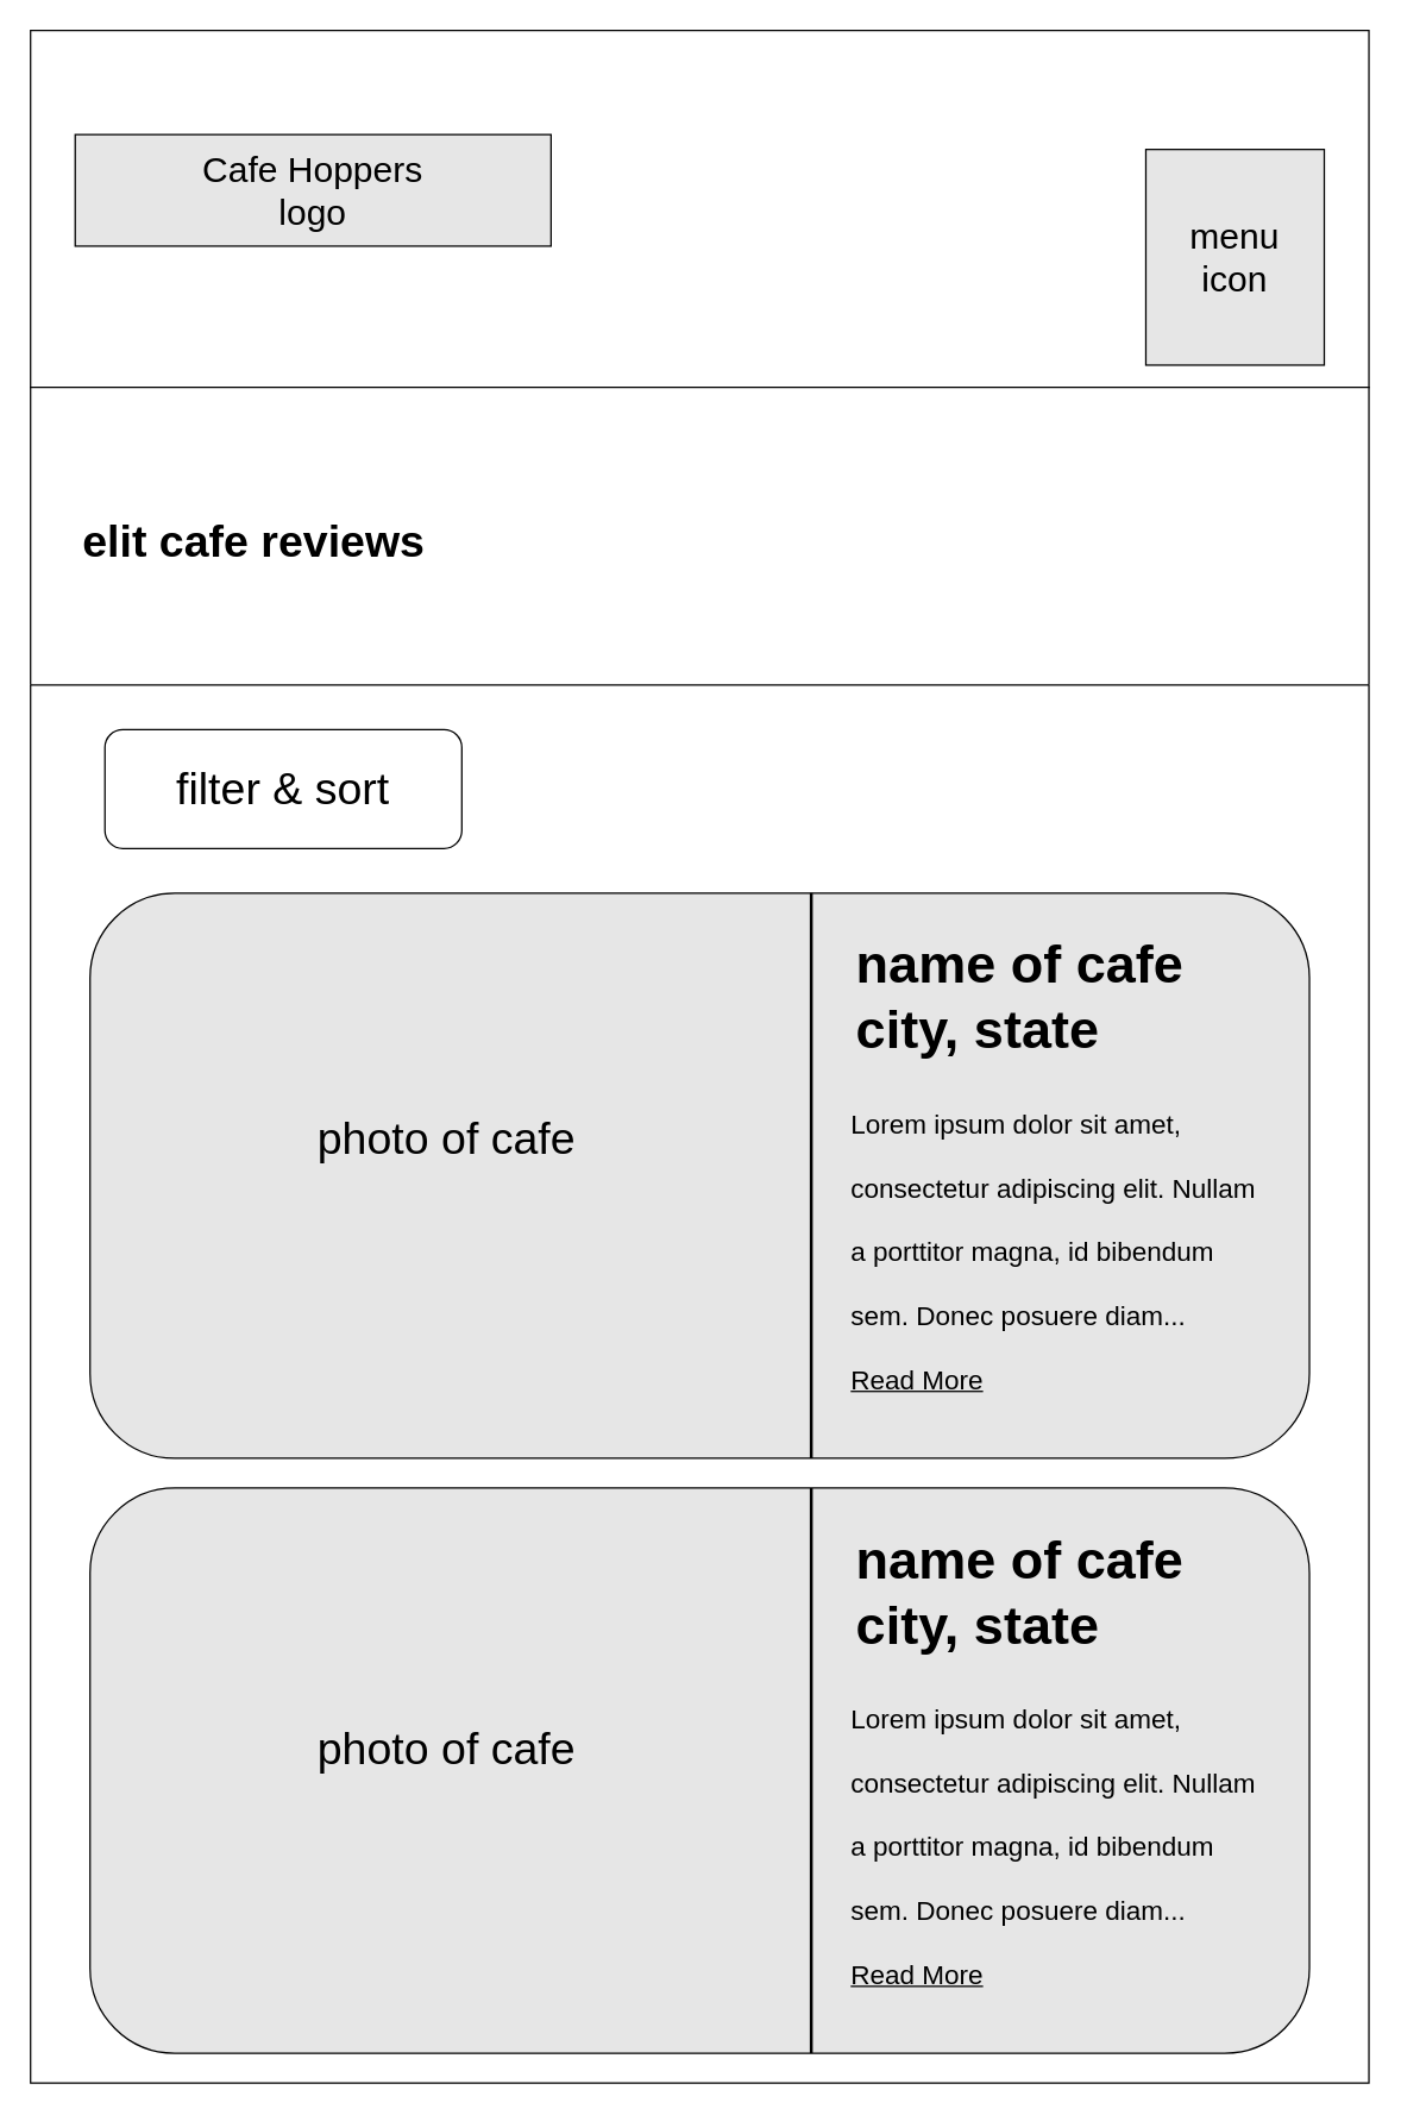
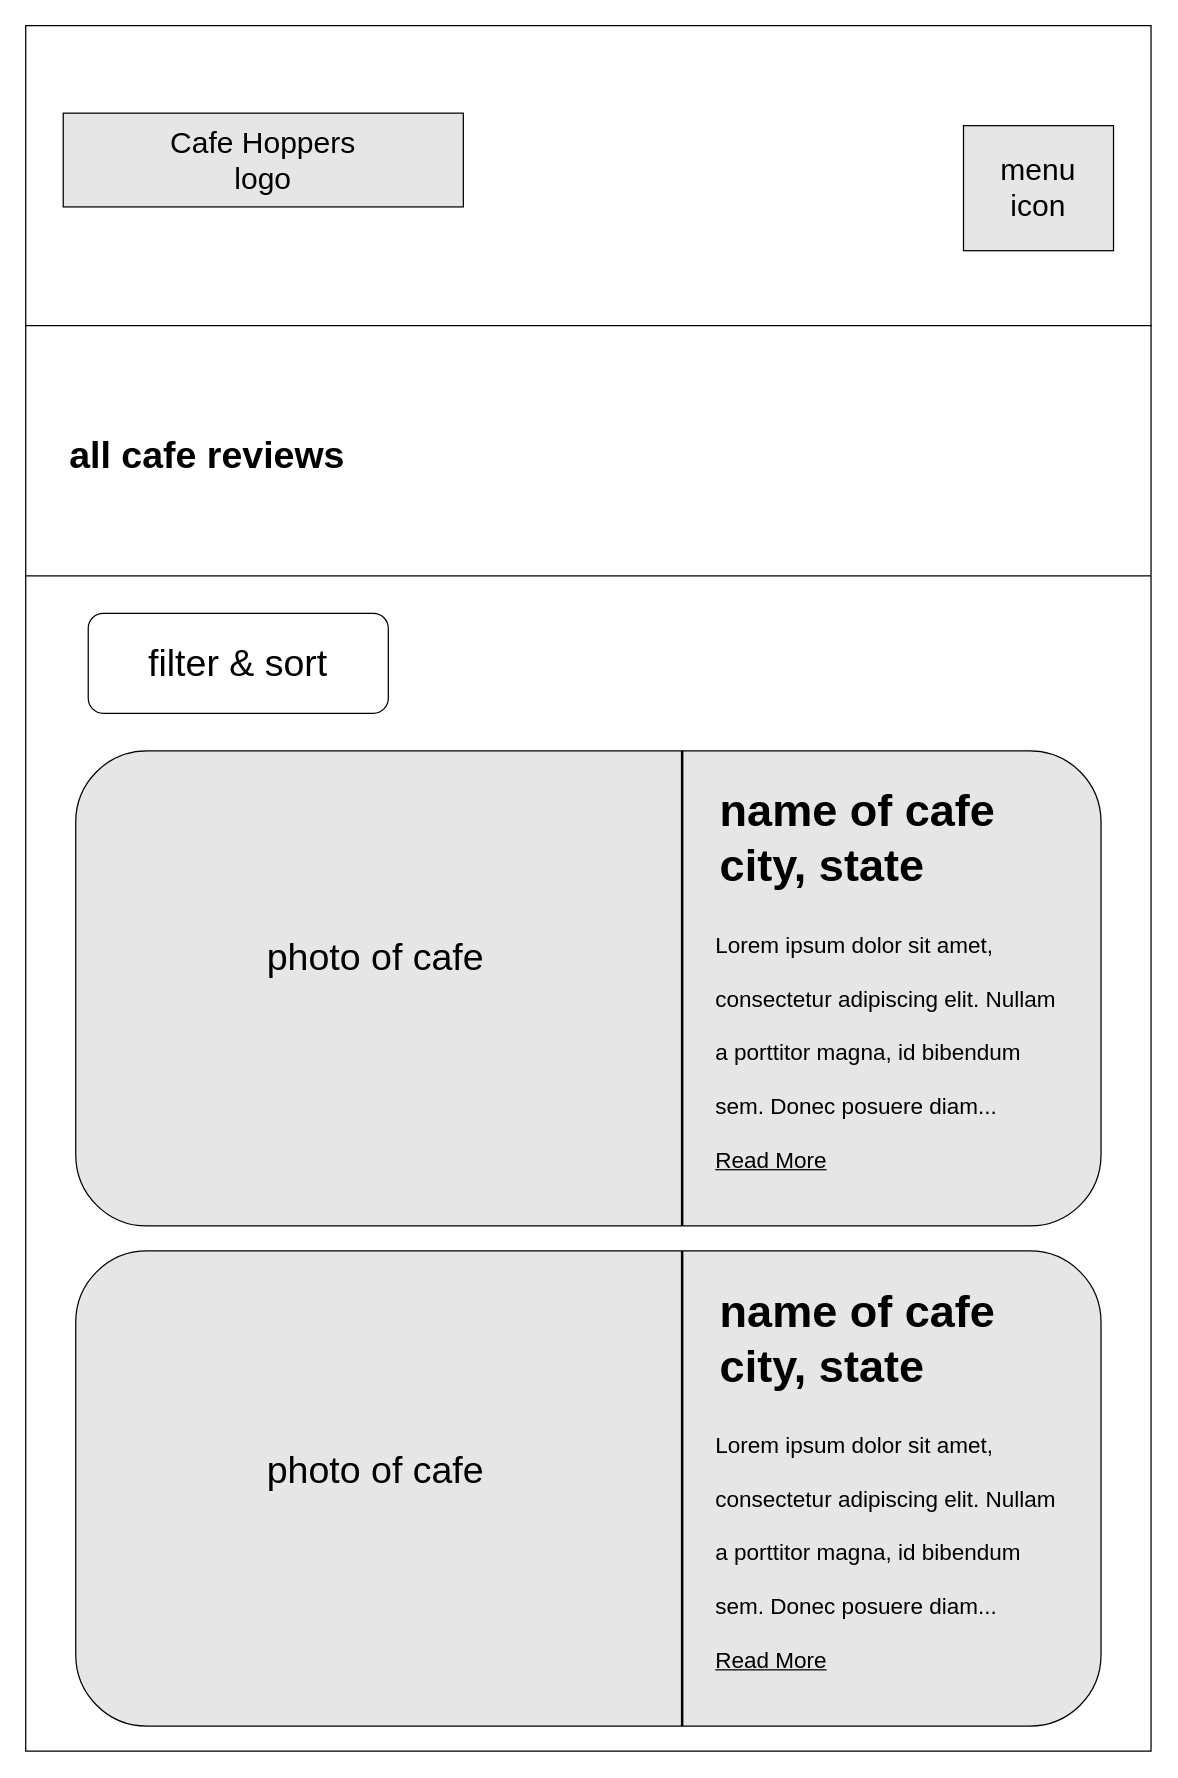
  <mxCell id="0" />
  <mxCell id="1" parent="0" />
  <mxCell id="2" value="" style="rounded=0;whiteSpace=wrap;html=1;fontSize=24;fillColor=#FFFFFF;" parent="1" vertex="1"><mxGeometry width="900" height="240" as="geometry" x="20" y="20" /></mxCell>
  <mxCell id="3" value="&lt;font style=&quot;font-size: 24px;&quot;&gt;Cafe Hoppers&lt;br&gt;logo&lt;/font&gt;" style="rounded=0;whiteSpace=wrap;html=1;fillColor=#E6E6E6;" parent="1" vertex="1"><mxGeometry x="50" y="90" width="320" height="75" as="geometry" /></mxCell>
- <mxCell id="4" value="menu&lt;br&gt;icon" style="rounded=0;whiteSpace=wrap;html=1;fontSize=24;fillColor=#E6E6E6;" parent="1" vertex="1"><mxGeometry x="770" y="100" width="120" height="145" as="geometry" /></mxCell>
- <mxCell id="5" value="    elit cafe reviews" style="swimlane;startSize=200;fontSize=30;align=left;" parent="1" vertex="1"><mxGeometry y="260" width="900" height="1140" as="geometry" x="20" /></mxCell>
+ <mxCell id="4" value="menu&lt;br&gt;icon" style="rounded=0;whiteSpace=wrap;html=1;fontSize=24;fillColor=#E6E6E6;" parent="1" vertex="1"><mxGeometry x="770" y="100" width="120" height="100" as="geometry" /></mxCell>
+ <mxCell id="5" value="    all cafe reviews" style="swimlane;startSize=200;fontSize=30;align=left;" parent="1" vertex="1"><mxGeometry y="260" width="900" height="1140" as="geometry" x="20" /></mxCell>
  <mxCell id="6" value="filter &amp;amp; sort" style="rounded=1;whiteSpace=wrap;html=1;fontSize=30;" parent="5" vertex="1"><mxGeometry x="50" y="230" width="240" height="80" as="geometry" /></mxCell>
  <mxCell id="7" value="" style="rounded=1;whiteSpace=wrap;html=1;fontSize=30;fillColor=#E6E6E6;" parent="5" vertex="1"><mxGeometry x="40" y="340" width="820" height="380" as="geometry" /></mxCell>
  <mxCell id="8" value="" style="rounded=1;whiteSpace=wrap;html=1;fontSize=30;fillColor=#E6E6E6;" parent="5" vertex="1"><mxGeometry x="40" y="740" width="820" height="380" as="geometry" /></mxCell>
  <mxCell id="9" value="" style="line;strokeWidth=2;direction=south;html=1;fontSize=30;" parent="5" vertex="1"><mxGeometry x="520" y="340" width="10" height="380" as="geometry" /></mxCell>
  <mxCell id="10" value="" style="line;strokeWidth=2;direction=south;html=1;fontSize=30;" parent="5" vertex="1"><mxGeometry x="520" y="740" width="10" height="380" as="geometry" /></mxCell>
  <mxCell id="11" value="photo of cafe" style="text;html=1;strokeColor=none;fillColor=none;align=center;verticalAlign=middle;whiteSpace=wrap;rounded=0;fontSize=30;" parent="5" vertex="1"><mxGeometry x="180" y="490" width="200" height="30" as="geometry" /></mxCell>
  <mxCell id="12" value="photo of cafe" style="text;html=1;strokeColor=none;fillColor=none;align=center;verticalAlign=middle;whiteSpace=wrap;rounded=0;fontSize=30;" parent="5" vertex="1"><mxGeometry x="130" y="900" width="300" height="30" as="geometry" /></mxCell>
  <mxCell id="13" value="&lt;div style=&quot;text-align: left; font-size: 36px;&quot;&gt;&lt;span style=&quot;background-color: initial;&quot;&gt;&lt;font style=&quot;font-size: 36px;&quot;&gt;name of cafe&lt;/font&gt;&lt;/span&gt;&lt;/div&gt;&lt;div style=&quot;text-align: left; font-size: 36px;&quot;&gt;&lt;span style=&quot;background-color: initial;&quot;&gt;&lt;font style=&quot;font-size: 36px;&quot;&gt;city, state&lt;/font&gt;&lt;/span&gt;&lt;/div&gt;" style="text;strokeColor=none;fillColor=none;html=1;fontSize=24;fontStyle=1;verticalAlign=middle;align=center;" parent="5" vertex="1"><mxGeometry x="530" y="370" width="270" height="80" as="geometry" /></mxCell>
  <mxCell id="14" value="&lt;div style=&quot;text-align: left; font-size: 36px;&quot;&gt;&lt;span style=&quot;background-color: initial;&quot;&gt;&lt;font style=&quot;font-size: 36px;&quot;&gt;name of cafe&lt;/font&gt;&lt;/span&gt;&lt;/div&gt;&lt;div style=&quot;text-align: left; font-size: 36px;&quot;&gt;&lt;span style=&quot;background-color: initial;&quot;&gt;&lt;font style=&quot;font-size: 36px;&quot;&gt;city, state&lt;/font&gt;&lt;/span&gt;&lt;/div&gt;" style="text;strokeColor=none;fillColor=none;html=1;fontSize=24;fontStyle=1;verticalAlign=middle;align=center;" parent="5" vertex="1"><mxGeometry x="530" y="770" width="270" height="80" as="geometry" /></mxCell>
  <mxCell id="15" value="&lt;span style=&quot;&quot;&gt;&lt;font style=&quot;font-size: 18px; line-height: 0.9;&quot;&gt;Lorem ipsum dolor sit amet, consectetur adipiscing elit. Nullam a porttitor magna, id bibendum sem. Donec posuere diam...&lt;br&gt;&lt;u&gt;Read More&lt;/u&gt;&lt;br&gt;&lt;/font&gt;&lt;/span&gt;" style="text;html=1;strokeColor=none;fillColor=none;align=left;verticalAlign=middle;whiteSpace=wrap;rounded=0;fontSize=36;" parent="5" vertex="1"><mxGeometry x="550" y="860" width="280" height="230" as="geometry" /></mxCell>
  <mxCell id="16" value="&lt;span style=&quot;&quot;&gt;&lt;font style=&quot;font-size: 18px; line-height: 0.9;&quot;&gt;Lorem ipsum dolor sit amet, consectetur adipiscing elit. Nullam a porttitor magna, id bibendum sem. Donec posuere diam...&lt;br&gt;&lt;u&gt;Read More&lt;/u&gt;&lt;br&gt;&lt;/font&gt;&lt;/span&gt;" style="text;html=1;strokeColor=none;fillColor=none;align=left;verticalAlign=middle;whiteSpace=wrap;rounded=0;fontSize=36;" parent="5" vertex="1"><mxGeometry x="550" y="460" width="280" height="230" as="geometry" /></mxCell>
